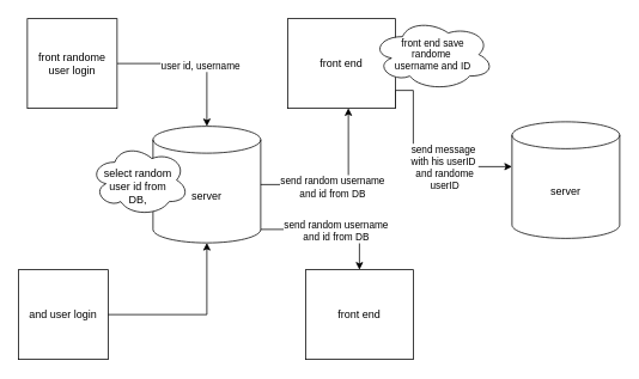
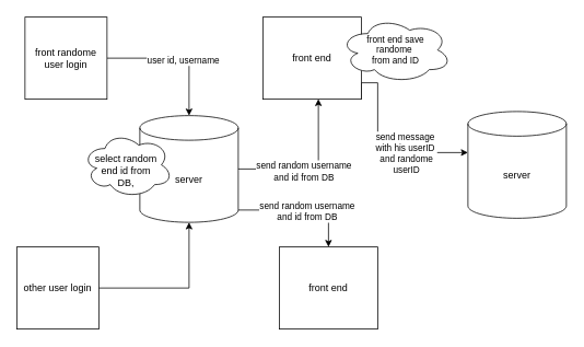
  <mxCell id="0" />
  <mxCell id="1" parent="0" />
  <mxCell id="2" style="edgeStyle=orthogonalEdgeStyle;rounded=0;orthogonalLoop=1;jettySize=auto;html=1;" edge="1" parent="1" source="4" target="7"><mxGeometry relative="1" as="geometry" /></mxCell>
  <mxCell id="3" value="user id, username" style="edgeLabel;html=1;align=center;verticalAlign=middle;resizable=0;points=[];" vertex="1" connectable="0" parent="2"><mxGeometry x="0.08" y="-2" relative="1" as="geometry"><mxPoint as="offset" /></mxGeometry></mxCell>
  <mxCell id="4" value="front randome user login" style="whiteSpace=wrap;html=1;aspect=fixed;" vertex="1" parent="1"><mxGeometry x="30" y="20" width="100" height="100" as="geometry" /></mxCell>
  <mxCell id="5" style="edgeStyle=orthogonalEdgeStyle;rounded=0;orthogonalLoop=1;jettySize=auto;html=1;exitX=1;exitY=1;exitDx=0;exitDy=-15;exitPerimeter=0;" edge="1" parent="1" source="7" target="18"><mxGeometry relative="1" as="geometry" /></mxCell>
  <mxCell id="6" value="send random username&lt;div&gt;and id from DB&lt;/div&gt;" style="edgeLabel;html=1;align=center;verticalAlign=middle;resizable=0;points=[];" vertex="1" connectable="0" parent="5"><mxGeometry x="0.076" y="-1" relative="1" as="geometry"><mxPoint as="offset" /></mxGeometry></mxCell>
  <mxCell id="7" value="server" style="shape=cylinder3;whiteSpace=wrap;html=1;boundedLbl=1;backgroundOutline=1;size=15;" vertex="1" parent="1"><mxGeometry x="170" y="140" width="120" height="130" as="geometry" /></mxCell>
- <mxCell id="8" value="&lt;div&gt;&lt;br data-sider-select-id=&quot;1c36aad7-cb02-4379-bf0d-b046f35600b9&quot;&gt;&lt;/div&gt;select random&amp;nbsp;&lt;div&gt;user id from&amp;nbsp;&lt;/div&gt;&lt;div&gt;DB,&amp;nbsp;&lt;/div&gt;" style="ellipse;shape=cloud;whiteSpace=wrap;html=1;fontSize=12;" vertex="1" parent="1"><mxGeometry x="100" y="160" width="110" height="80" as="geometry" /></mxCell>
+ <mxCell id="8" value="&lt;div&gt;&lt;br data-sider-select-id=&quot;1c36aad7-cb02-4379-bf0d-b046f35600b9&quot;&gt;&lt;/div&gt;select random&amp;nbsp;&lt;div&gt;end id from&amp;nbsp;&lt;/div&gt;&lt;div&gt;DB,&amp;nbsp;&lt;/div&gt;" style="ellipse;shape=cloud;whiteSpace=wrap;html=1;fontSize=12;" vertex="1" parent="1"><mxGeometry x="100" y="160" width="110" height="80" as="geometry" /></mxCell>
  <mxCell id="9" style="edgeStyle=orthogonalEdgeStyle;rounded=0;orthogonalLoop=1;jettySize=auto;html=1;exitX=1;exitY=1;exitDx=0;exitDy=0;" edge="1" parent="1" source="11" target="15"><mxGeometry relative="1" as="geometry"><mxPoint x="570" y="185.059" as="targetPoint" /><Array as="points"><mxPoint x="440" y="100" /><mxPoint x="460" y="100" /><mxPoint x="460" y="185" /></Array></mxGeometry></mxCell>
  <mxCell id="10" value="send message&amp;nbsp;&lt;div&gt;with his userID&amp;nbsp;&lt;/div&gt;&lt;div&gt;and randome&lt;/div&gt;&lt;div&gt;userID&lt;/div&gt;" style="edgeLabel;html=1;align=center;verticalAlign=middle;resizable=0;points=[];" vertex="1" connectable="0" parent="9"><mxGeometry x="0.35" relative="1" as="geometry"><mxPoint as="offset" /></mxGeometry></mxCell>
  <mxCell id="11" value="front end" style="rounded=0;whiteSpace=wrap;html=1;" vertex="1" parent="1"><mxGeometry x="320" y="20" width="120" height="100" as="geometry" /></mxCell>
  <mxCell id="12" style="edgeStyle=orthogonalEdgeStyle;rounded=0;orthogonalLoop=1;jettySize=auto;html=1;entryX=0.564;entryY=0.998;entryDx=0;entryDy=0;entryPerimeter=0;" edge="1" parent="1" source="7" target="11"><mxGeometry relative="1" as="geometry" /></mxCell>
  <mxCell id="13" value="send random username&lt;div&gt;and id from DB&lt;/div&gt;" style="edgeLabel;html=1;align=center;verticalAlign=middle;resizable=0;points=[];" vertex="1" connectable="0" parent="12"><mxGeometry x="-0.132" y="-2" relative="1" as="geometry"><mxPoint as="offset" /></mxGeometry></mxCell>
- <mxCell id="14" value="&lt;div style=&quot;font-size: 11px;&quot;&gt;&lt;span style=&quot;background-color: initial;&quot;&gt;front end save&lt;/span&gt;&lt;br&gt;&lt;/div&gt;&lt;div style=&quot;font-size: 11px;&quot;&gt;&lt;font style=&quot;font-size: 11px;&quot;&gt;randome&amp;nbsp;&lt;/font&gt;&lt;/div&gt;&lt;div style=&quot;font-size: 11px;&quot;&gt;&lt;font style=&quot;font-size: 11px;&quot;&gt;username&amp;nbsp;&lt;/font&gt;&lt;span style=&quot;background-color: initial;&quot;&gt;and ID&lt;/span&gt;&lt;/div&gt;" style="ellipse;shape=cloud;whiteSpace=wrap;html=1;" vertex="1" parent="1"><mxGeometry x="414" y="20" width="136" height="80" as="geometry" /></mxCell>
+ <mxCell id="14" value="&lt;div style=&quot;font-size: 11px;&quot;&gt;&lt;span style=&quot;background-color: initial;&quot;&gt;front end save&lt;/span&gt;&lt;br&gt;&lt;/div&gt;&lt;div style=&quot;font-size: 11px;&quot;&gt;&lt;font style=&quot;font-size: 11px;&quot;&gt;randome&amp;nbsp;&lt;/font&gt;&lt;/div&gt;&lt;div style=&quot;font-size: 11px;&quot;&gt;&lt;font style=&quot;font-size: 11px;&quot;&gt;from&amp;nbsp;&lt;/font&gt;&lt;span style=&quot;background-color: initial;&quot;&gt;and ID&lt;/span&gt;&lt;/div&gt;" style="ellipse;shape=cloud;whiteSpace=wrap;html=1;" vertex="1" parent="1"><mxGeometry x="414" y="20" width="136" height="80" as="geometry" /></mxCell>
  <mxCell id="15" value="server" style="shape=cylinder3;whiteSpace=wrap;html=1;boundedLbl=1;backgroundOutline=1;size=15;" vertex="1" parent="1"><mxGeometry x="570" y="135" width="120" height="130" as="geometry" /></mxCell>
- <mxCell id="16" value="and user login" style="whiteSpace=wrap;html=1;aspect=fixed;" vertex="1" parent="1"><mxGeometry x="20" y="300" width="100" height="100" as="geometry" /></mxCell>
+ <mxCell id="16" value="other user login" style="whiteSpace=wrap;html=1;aspect=fixed;" vertex="1" parent="1"><mxGeometry x="20" y="300" width="100" height="100" as="geometry" /></mxCell>
  <mxCell id="17" style="edgeStyle=orthogonalEdgeStyle;rounded=0;orthogonalLoop=1;jettySize=auto;html=1;entryX=0.5;entryY=1;entryDx=0;entryDy=0;entryPerimeter=0;" edge="1" parent="1" source="16" target="7"><mxGeometry relative="1" as="geometry" /></mxCell>
  <mxCell id="18" value="front end" style="rounded=0;whiteSpace=wrap;html=1;" vertex="1" parent="1"><mxGeometry x="340" y="300" width="120" height="100" as="geometry" /></mxCell>
